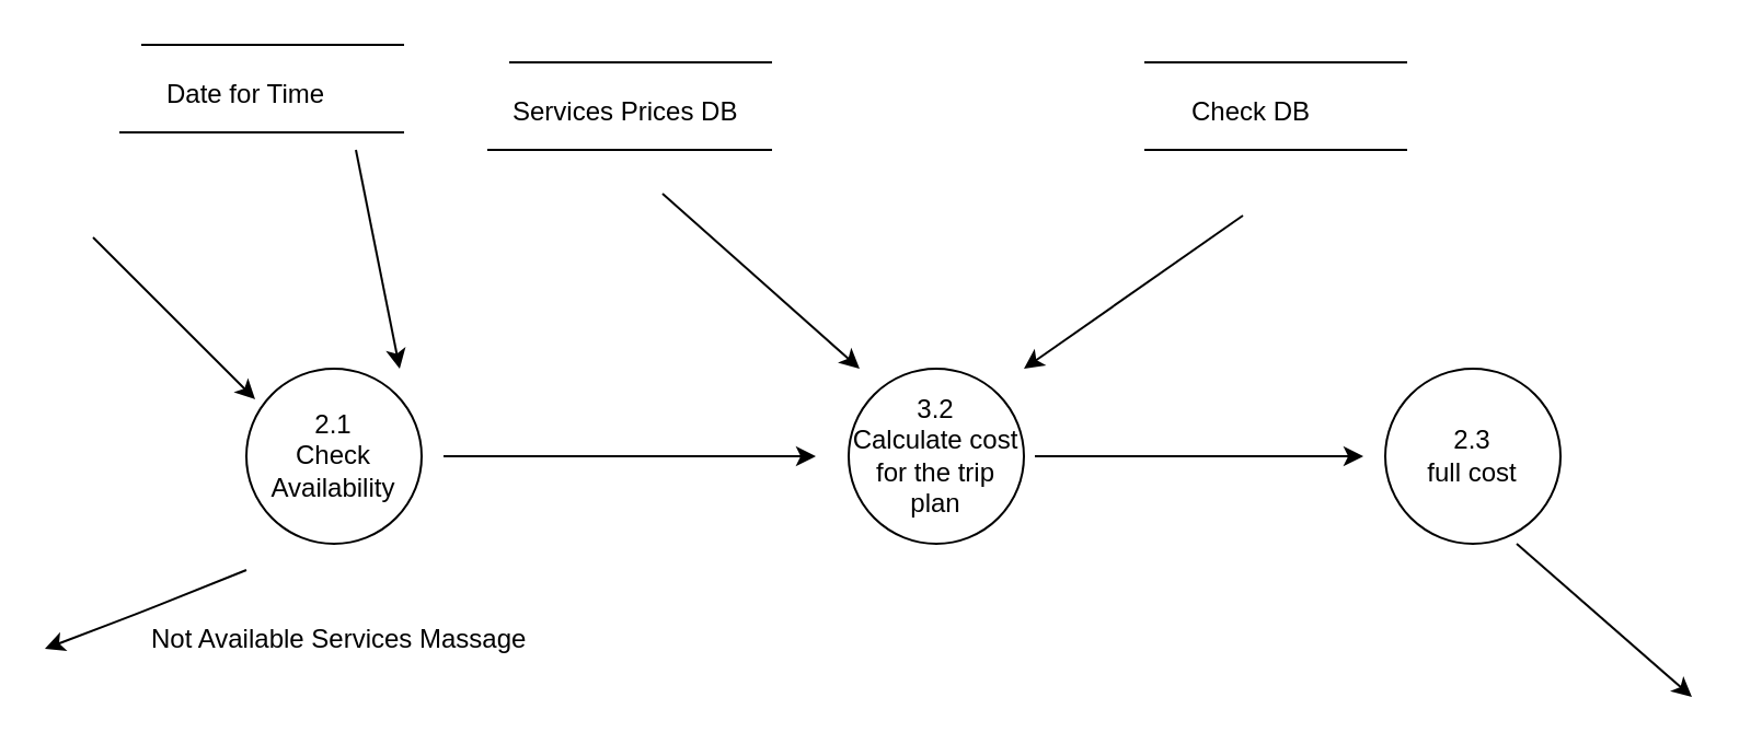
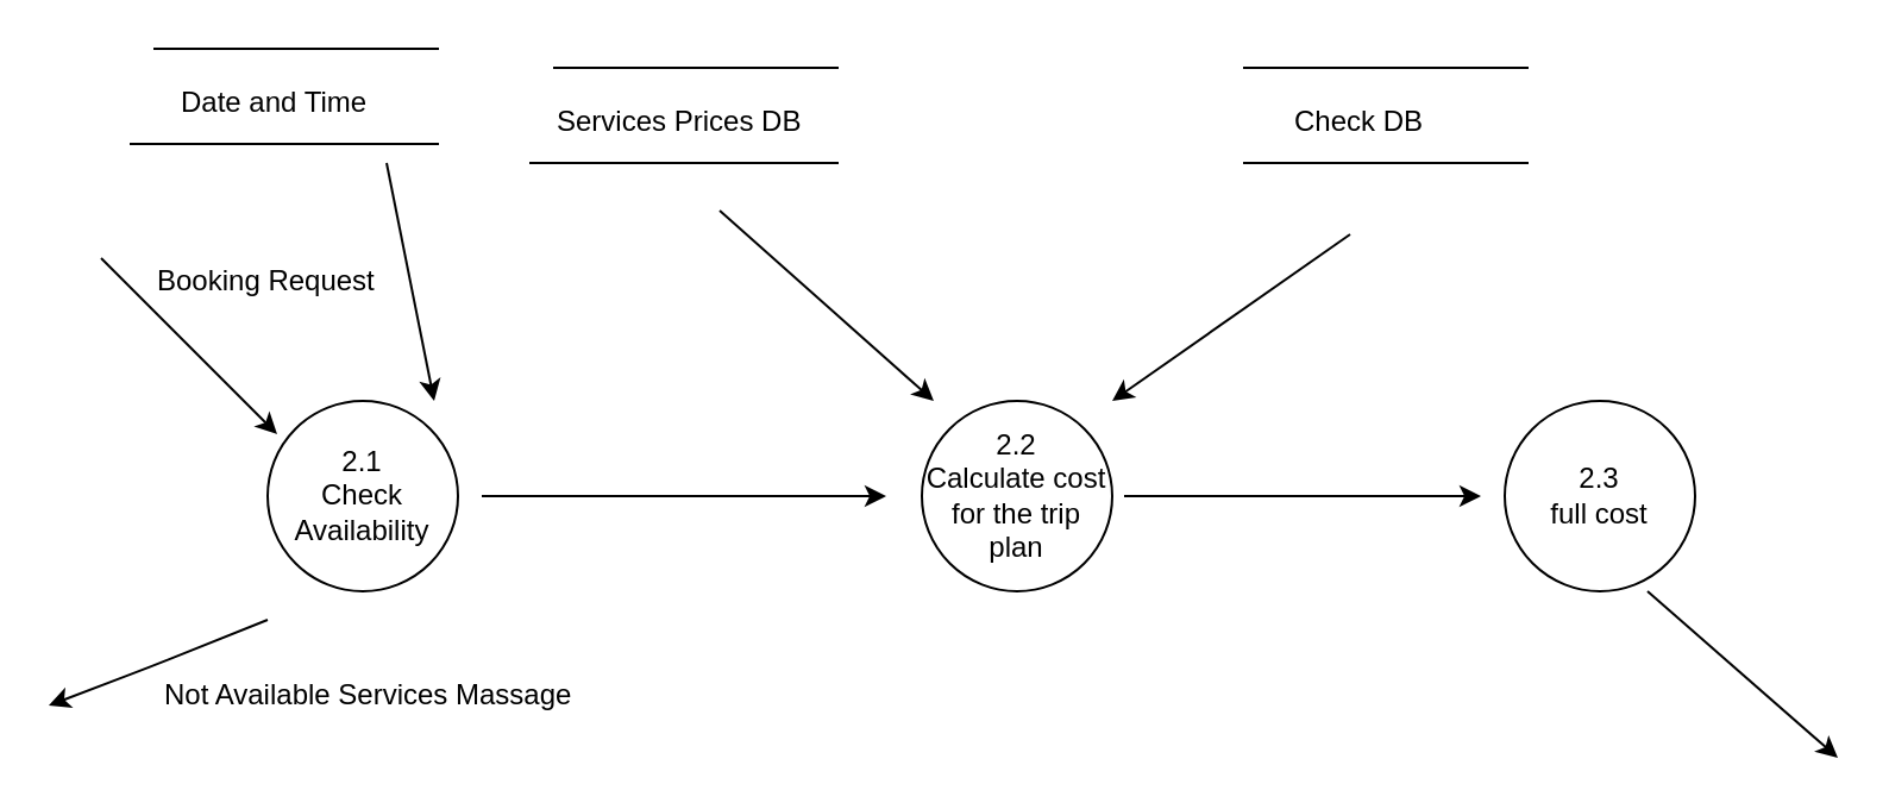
  <mxCell id="0" />
  <mxCell id="1" parent="0" />
  <mxCell id="2" value="2.1&lt;br&gt;Check Availability" style="ellipse;whiteSpace=wrap;html=1;aspect=fixed;" vertex="1" parent="1"><mxGeometry x="112" y="168" width="80" height="80" as="geometry" /></mxCell>
- <mxCell id="3" value="3.2&lt;br&gt;Calculate cost for the trip plan&lt;br&gt;" style="ellipse;whiteSpace=wrap;html=1;aspect=fixed;" vertex="1" parent="1"><mxGeometry x="387" y="168" width="80" height="80" as="geometry" /></mxCell>
+ <mxCell id="3" value="2.2&lt;br&gt;Calculate cost for the trip plan&lt;br&gt;" style="ellipse;whiteSpace=wrap;html=1;aspect=fixed;" vertex="1" parent="1"><mxGeometry x="387" y="168" width="80" height="80" as="geometry" /></mxCell>
  <mxCell id="4" value="2.3&lt;br&gt;full cost&lt;br&gt;" style="ellipse;whiteSpace=wrap;html=1;aspect=fixed;" vertex="1" parent="1"><mxGeometry x="632" y="168" width="80" height="80" as="geometry" /></mxCell>
  <mxCell id="5" value="" style="endArrow=none;html=1;" edge="1" parent="1"><mxGeometry width="50" height="50" relative="1" as="geometry"><mxPoint x="232" y="28" as="sourcePoint" /><mxPoint x="352" y="28" as="targetPoint" /></mxGeometry></mxCell>
  <mxCell id="6" value="" style="endArrow=none;html=1;" edge="1" parent="1"><mxGeometry width="50" height="50" relative="1" as="geometry"><mxPoint x="222" y="68" as="sourcePoint" /><mxPoint x="352" y="68" as="targetPoint" /></mxGeometry></mxCell>
  <mxCell id="7" value="" style="endArrow=classic;html=1;" edge="1" parent="1"><mxGeometry width="50" height="50" relative="1" as="geometry"><mxPoint x="202" y="208" as="sourcePoint" /><mxPoint x="372" y="208" as="targetPoint" /></mxGeometry></mxCell>
  <mxCell id="8" value="" style="endArrow=classic;html=1;" edge="1" parent="1"><mxGeometry width="50" height="50" relative="1" as="geometry"><mxPoint x="567" y="98" as="sourcePoint" /><mxPoint x="467" y="168" as="targetPoint" /></mxGeometry></mxCell>
  <mxCell id="9" value="" style="endArrow=classic;html=1;entryX=0.05;entryY=0.175;entryDx=0;entryDy=0;entryPerimeter=0;" edge="1" parent="1" target="2"><mxGeometry width="50" height="50" relative="1" as="geometry"><mxPoint x="42" y="108" as="sourcePoint" /><mxPoint x="32" y="44" as="targetPoint" /><Array as="points" /></mxGeometry></mxCell>
  <mxCell id="10" value="" style="endArrow=none;html=1;" edge="1" parent="1"><mxGeometry width="50" height="50" relative="1" as="geometry"><mxPoint x="522" y="28" as="sourcePoint" /><mxPoint x="642" y="28" as="targetPoint" /></mxGeometry></mxCell>
  <mxCell id="11" value="" style="endArrow=none;html=1;" edge="1" parent="1"><mxGeometry width="50" height="50" relative="1" as="geometry"><mxPoint x="522" y="68" as="sourcePoint" /><mxPoint x="642" y="68" as="targetPoint" /></mxGeometry></mxCell>
  <mxCell id="12" value="" style="endArrow=classic;html=1;" edge="1" parent="1"><mxGeometry width="50" height="50" relative="1" as="geometry"><mxPoint x="302" y="88" as="sourcePoint" /><mxPoint x="392" y="168" as="targetPoint" /></mxGeometry></mxCell>
  <mxCell id="13" value="" style="endArrow=classic;html=1;" edge="1" parent="1"><mxGeometry width="50" height="50" relative="1" as="geometry"><mxPoint x="472" y="208" as="sourcePoint" /><mxPoint x="622" y="208" as="targetPoint" /></mxGeometry></mxCell>
  <mxCell id="14" value="" style="endArrow=classic;html=1;entryX=0.6;entryY=-0.05;entryDx=0;entryDy=0;entryPerimeter=0;" edge="1" parent="1"><mxGeometry width="50" height="50" relative="1" as="geometry"><mxPoint x="112" y="260" as="sourcePoint" /><mxPoint x="20" y="296" as="targetPoint" /><Array as="points"><mxPoint x="62" y="280" /></Array></mxGeometry></mxCell>
  <mxCell id="15" value="" style="endArrow=classic;html=1;" edge="1" parent="1"><mxGeometry width="50" height="50" relative="1" as="geometry"><mxPoint x="692" y="248" as="sourcePoint" /><mxPoint x="772" y="318" as="targetPoint" /></mxGeometry></mxCell>
+ <mxCell id="16" value="Booking Request" style="text;html=1;resizable=0;points=[];autosize=1;align=left;verticalAlign=top;spacingTop=-4;" vertex="1" parent="1"><mxGeometry x="64" y="108" width="110" height="20" as="geometry" /></mxCell>
  <mxCell id="17" value="Not Available Services Massage" style="text;html=1;resizable=0;points=[];autosize=1;align=left;verticalAlign=top;spacingTop=-4;" vertex="1" parent="1"><mxGeometry x="67" y="282" width="190" height="20" as="geometry" /></mxCell>
  <mxCell id="18" value="Services Prices DB" style="text;html=1;resizable=0;points=[];autosize=1;align=left;verticalAlign=top;spacingTop=-4;" vertex="1" parent="1"><mxGeometry x="232" y="41" width="120" height="20" as="geometry" /></mxCell>
  <mxCell id="19" value="Check DB" style="text;html=1;resizable=0;points=[];autosize=1;align=left;verticalAlign=top;spacingTop=-4;" vertex="1" parent="1"><mxGeometry x="542" y="41" width="80" height="20" as="geometry" /></mxCell>
  <mxCell id="20" value="" style="endArrow=classic;html=1;" edge="1" parent="1"><mxGeometry width="50" height="50" relative="1" as="geometry"><mxPoint x="162" y="68" as="sourcePoint" /><mxPoint x="182" y="168" as="targetPoint" /></mxGeometry></mxCell>
  <mxCell id="21" value="" style="endArrow=none;html=1;" edge="1" parent="1"><mxGeometry width="50" height="50" relative="1" as="geometry"><mxPoint x="64" y="20" as="sourcePoint" /><mxPoint x="184" y="20" as="targetPoint" /></mxGeometry></mxCell>
  <mxCell id="22" value="" style="endArrow=none;html=1;" edge="1" parent="1"><mxGeometry width="50" height="50" relative="1" as="geometry"><mxPoint x="54" y="60" as="sourcePoint" /><mxPoint x="184" y="60" as="targetPoint" /></mxGeometry></mxCell>
- <mxCell id="23" value="Date for Time" style="text;html=1;resizable=0;points=[];autosize=1;align=left;verticalAlign=top;spacingTop=-4;" vertex="1" parent="1"><mxGeometry x="74" y="33" width="90" height="20" as="geometry" /></mxCell>
+ <mxCell id="23" value="Date and Time" style="text;html=1;resizable=0;points=[];autosize=1;align=left;verticalAlign=top;spacingTop=-4;" vertex="1" parent="1"><mxGeometry x="74" y="33" width="90" height="20" as="geometry" /></mxCell>
